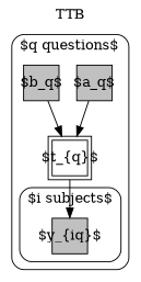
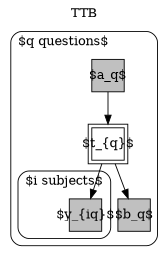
  digraph {
    compound=true
    label=TTB
    labelloc=t
    newrank=true
    rankdir=TB
    node [fillcolor=gray fixedsize=true lblstyle="font=\small" margin=0 shape=square style=filled]
    n1 [height=0.5 label="$y_{iq}$" width=0.5]
    n2 [height=0.5 label="$t_{q}$" peripheries=2 width=0.5 fillcolor="" style=""]
    n3 [height=0.5 label="$a_q$" width=0.5]
    n4 [height=0.5 label="$b_q$" width=0.5]
    subgraph cluster_1 {
      label="$q questions$"
      labeljust=l
      lblstyle="font=\small"
      style=rounded
      n2
      n3
      n4
      subgraph cluster_2 {
        label="$i subjects$"
        labeljust=l
        lblstyle="font=\small"
        style=rounded
        n1
      }
    }
    n2 -> n1
    n3 -> n2
-   n4 -> n2
+   n2 -> n4
  }
